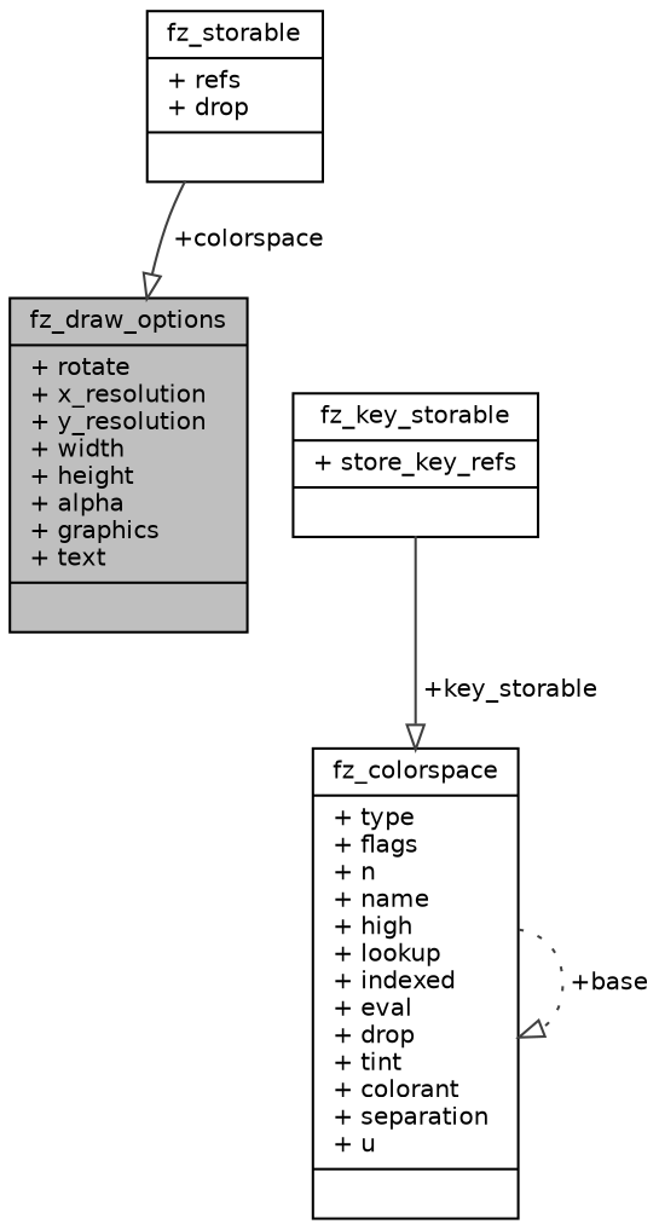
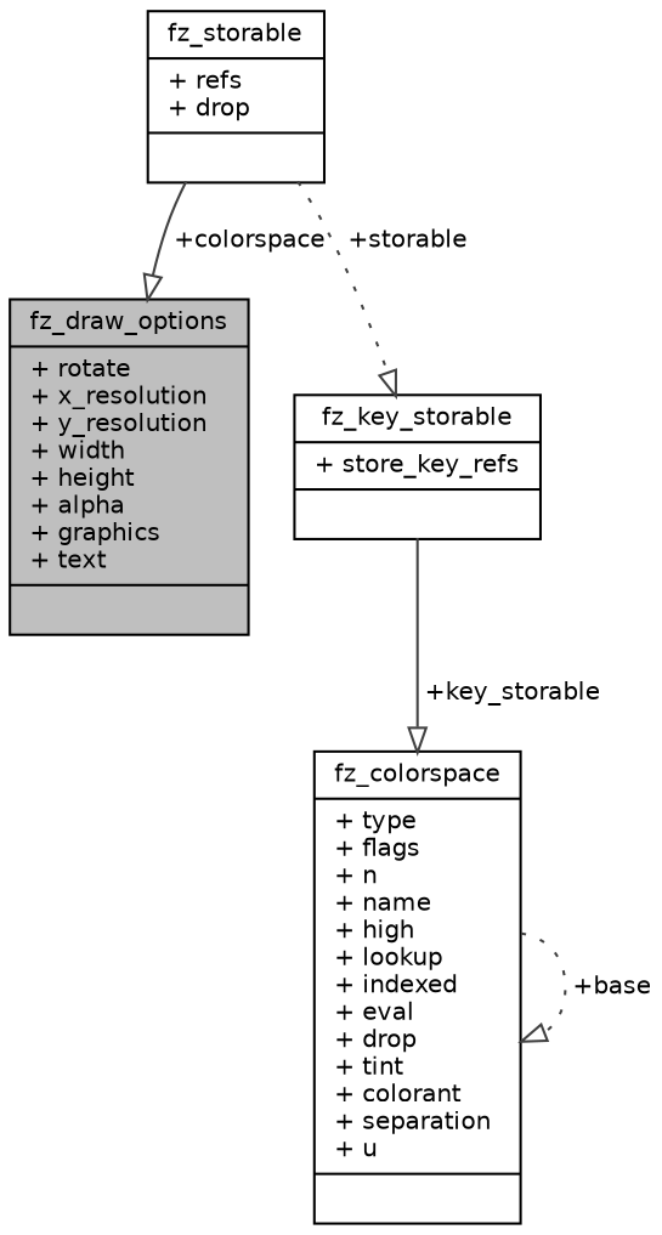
  digraph {
    node [color=black fillcolor=white fontname=Helvetica fontsize=10 shape=record style=filled]
    edge [arrowhead=onormal color=grey25 fontname=Helvetica fontsize=10 labelfontname=Helvetica labelfontsize=10 style=dotted]
    n1 [fillcolor=grey75 fontcolor=black height=0.2 label="{fz_draw_options\n|+ rotate\l+ x_resolution\l+ y_resolution\l+ width\l+ height\l+ alpha\l+ graphics\l+ text\l|}" width=0.4]
    n2 [height=0.2 label="{fz_colorspace\n|+ type\l+ flags\l+ n\l+ name\l+ high\l+ lookup\l+ indexed\l+ eval\l+ drop\l+ tint\l+ colorant\l+ separation\l+ u\l|}" width=0.4]
    n3 [height=0.2 label="{fz_key_storable\n|+ store_key_refs\l|}" width=0.4]
    n4 [height=0.2 label="{fz_storable\n|+ refs\l+ drop\l|}" width=0.4]
    n2 -> n2 [label=" +base"]
    n3 -> n2 [label=" +key_storable" style=solid]
    n4 -> n1 [label=" +colorspace" style=solid]
+   n4 -> n3 [label=" +storable"]
  }
